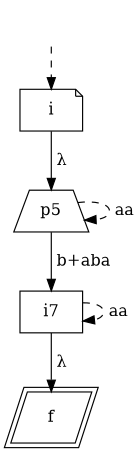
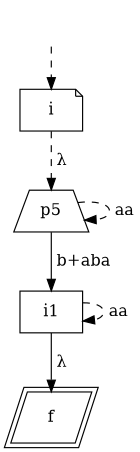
  digraph {
    edge [style=dashed]
    _nil0 [style=invis]
    i [shape=note]
    n3 [label=p5 shape=trapezium]
-   i1 [shape=box label=i7]
+   i1 [shape=box]
    f [peripheries=2 shape=parallelogram]
    _nil0 -> i
-   i -> n3 [label=" λ" style=solid]
+   i -> n3 [label=" λ"]
    n3 -> n3 [label=" aa"]
    n3 -> i1 [label=" b+aba" style=solid]
    i1 -> i1 [label=" aa"]
    i1 -> f [label=" λ" style=solid]
  }
